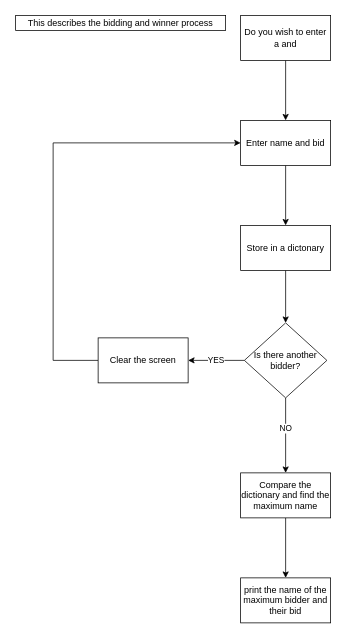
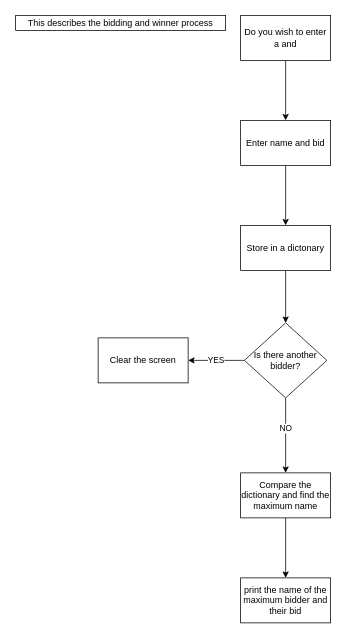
  <mxCell id="0" />
  <mxCell id="1" parent="0" />
  <mxCell id="2" value="" style="edgeStyle=orthogonalEdgeStyle;rounded=0;orthogonalLoop=1;jettySize=auto;html=1;" edge="1" parent="1" source="3" target="5"><mxGeometry relative="1" as="geometry" /></mxCell>
  <mxCell id="3" value="Do you wish to enter a and" style="rounded=0;whiteSpace=wrap;html=1;" vertex="1" parent="1"><mxGeometry x="320" y="20" width="120" height="60" as="geometry" /></mxCell>
  <mxCell id="4" value="" style="edgeStyle=orthogonalEdgeStyle;rounded=0;orthogonalLoop=1;jettySize=auto;html=1;" edge="1" parent="1" source="5" target="7"><mxGeometry relative="1" as="geometry" /></mxCell>
  <mxCell id="5" value="Enter name and bid&lt;br&gt;" style="whiteSpace=wrap;html=1;rounded=0;" vertex="1" parent="1"><mxGeometry x="320" y="160" width="120" height="60" as="geometry" /></mxCell>
  <mxCell id="6" value="" style="edgeStyle=orthogonalEdgeStyle;rounded=0;orthogonalLoop=1;jettySize=auto;html=1;" edge="1" parent="1" source="7" target="11"><mxGeometry relative="1" as="geometry" /></mxCell>
  <mxCell id="7" value="Store in a dictonary" style="whiteSpace=wrap;html=1;rounded=0;" vertex="1" parent="1"><mxGeometry x="320" y="300" width="120" height="60" as="geometry" /></mxCell>
  <mxCell id="8" value="YES" style="edgeStyle=orthogonalEdgeStyle;rounded=0;orthogonalLoop=1;jettySize=auto;html=1;" edge="1" parent="1" source="11" target="13"><mxGeometry relative="1" as="geometry" /></mxCell>
  <mxCell id="9" value="" style="edgeStyle=orthogonalEdgeStyle;rounded=0;orthogonalLoop=1;jettySize=auto;html=1;" edge="1" parent="1" source="11" target="15"><mxGeometry relative="1" as="geometry" /></mxCell>
  <mxCell id="10" value="NO" style="edgeLabel;html=1;align=center;verticalAlign=middle;resizable=0;points=[];" vertex="1" connectable="0" parent="9"><mxGeometry x="-0.2" y="-1" relative="1" as="geometry"><mxPoint as="offset" /></mxGeometry></mxCell>
  <mxCell id="11" value="Is there another bidder?" style="rhombus;whiteSpace=wrap;html=1;rounded=0;" vertex="1" parent="1"><mxGeometry x="325" y="430" width="110" height="100" as="geometry" /></mxCell>
- <mxCell id="12" style="edgeStyle=orthogonalEdgeStyle;rounded=0;orthogonalLoop=1;jettySize=auto;html=1;entryX=0;entryY=0.5;entryDx=0;entryDy=0;" edge="1" parent="1" source="13" target="5"><mxGeometry relative="1" as="geometry"><mxPoint x="220" y="260" as="targetPoint" /><Array as="points"><mxPoint x="70" y="480" /><mxPoint x="70" y="190" /></Array></mxGeometry></mxCell>
  <mxCell id="13" value="Clear the screen" style="whiteSpace=wrap;html=1;rounded=0;" vertex="1" parent="1"><mxGeometry x="130" y="450" width="120" height="60" as="geometry" /></mxCell>
  <mxCell id="14" value="" style="edgeStyle=orthogonalEdgeStyle;rounded=0;orthogonalLoop=1;jettySize=auto;html=1;" edge="1" parent="1" source="15" target="16"><mxGeometry relative="1" as="geometry" /></mxCell>
  <mxCell id="15" value="Compare the dictionary and find the maximum name" style="whiteSpace=wrap;html=1;rounded=0;" vertex="1" parent="1"><mxGeometry x="320" y="630" width="120" height="60" as="geometry" /></mxCell>
  <mxCell id="16" value="print the name of the maximum bidder and their bid" style="whiteSpace=wrap;html=1;rounded=0;" vertex="1" parent="1"><mxGeometry x="320" y="770" width="120" height="60" as="geometry" /></mxCell>
  <mxCell id="17" value="This describes the bidding and winner process" style="rounded=0;whiteSpace=wrap;html=1;" vertex="1" parent="1"><mxGeometry x="20" y="20" width="280" height="20" as="geometry" /></mxCell>
